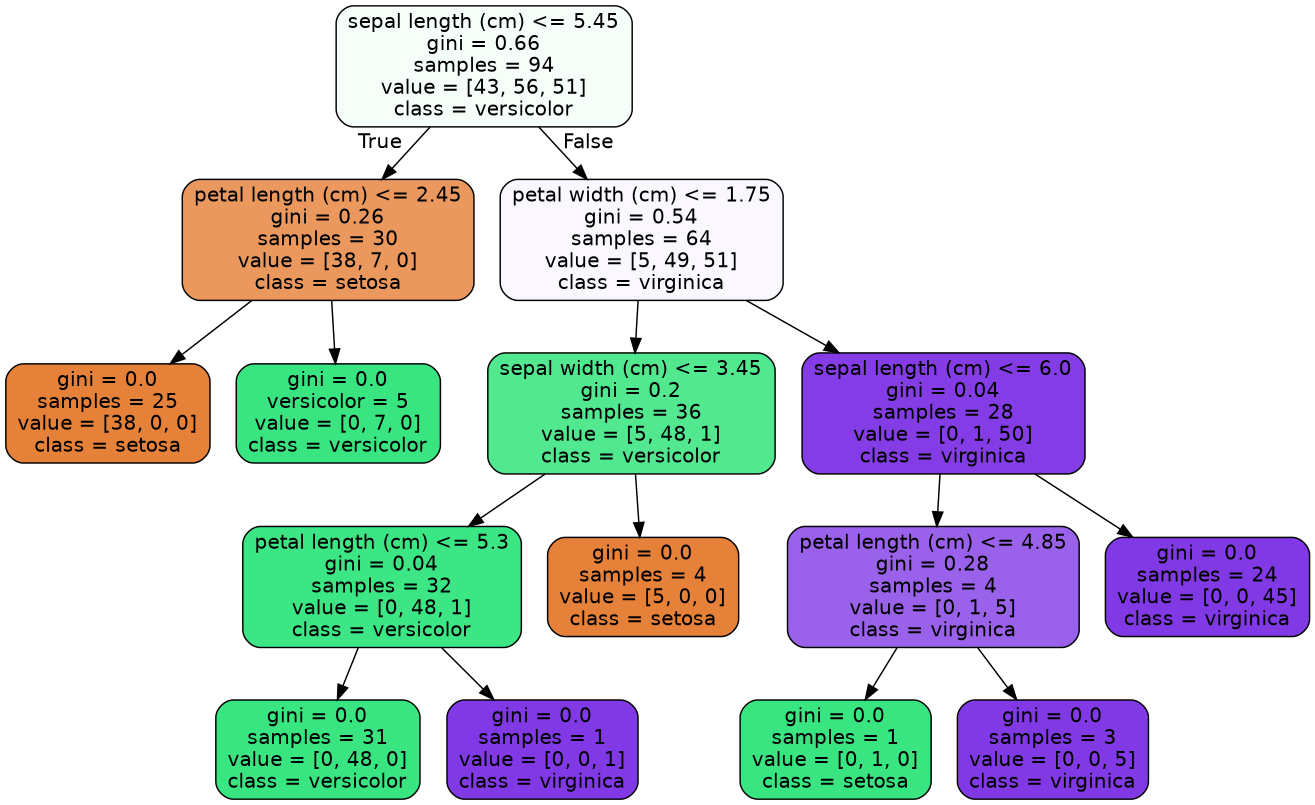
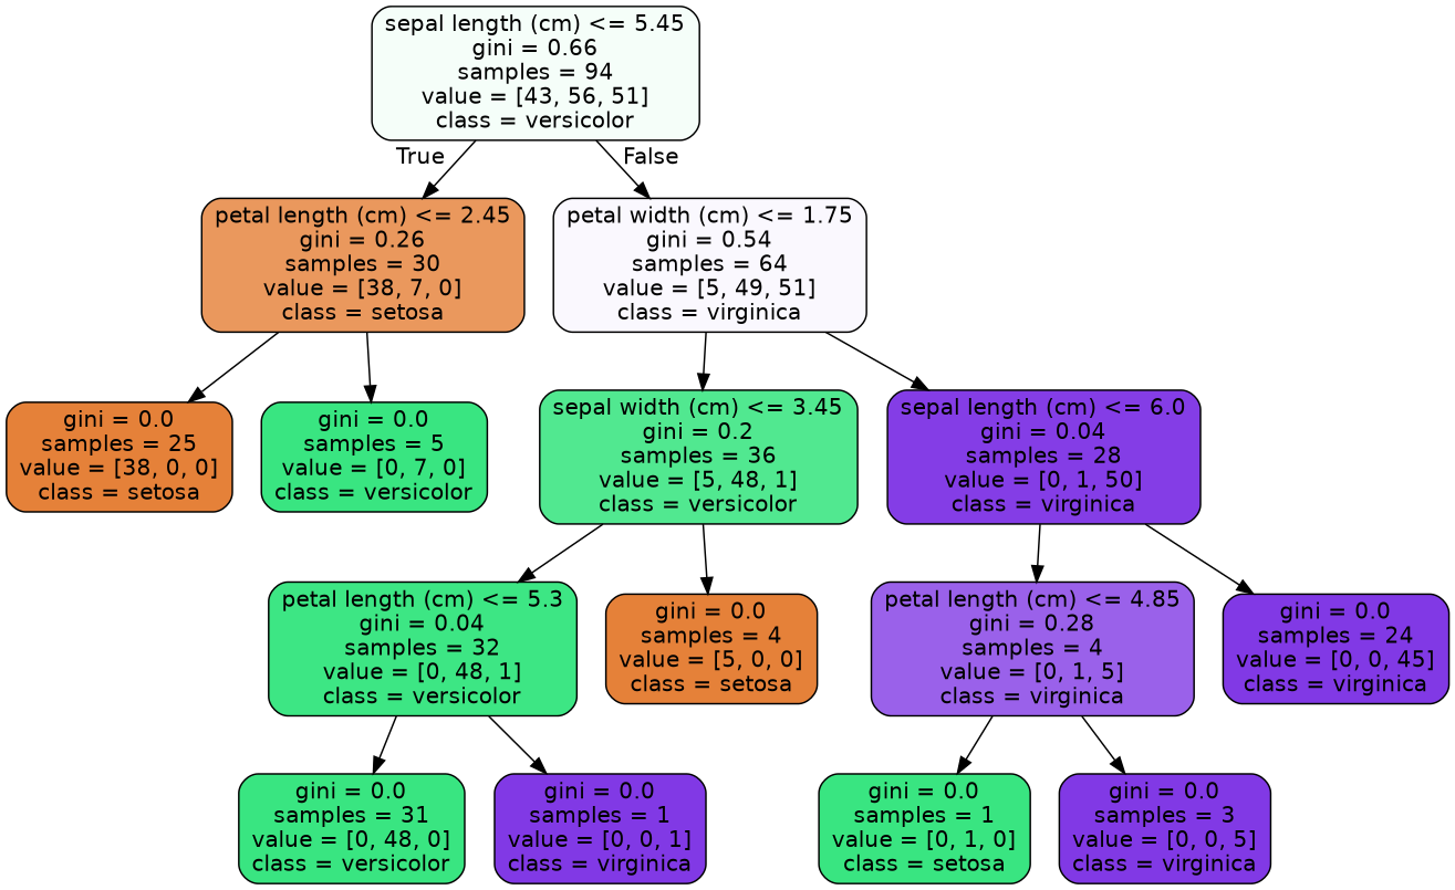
  digraph {
    node [color=black fillcolor="#39e581" fontname=helvetica shape=box style="filled, rounded"]
    edge [fontname=helvetica]
    n1 [fillcolor="#f5fef9" label="sepal length (cm) <= 5.45\ngini = 0.66\nsamples = 94\nvalue = [43, 56, 51]\nclass = versicolor"]
    n2 [fillcolor="#ea985d" label="petal length (cm) <= 2.45\ngini = 0.26\nsamples = 30\nvalue = [38, 7, 0]\nclass = setosa"]
    n3 [fillcolor="#faf8fe" label="petal width (cm) <= 1.75\ngini = 0.54\nsamples = 64\nvalue = [5, 49, 51]\nclass = virginica"]
    n4 [fillcolor="#e58139" label="gini = 0.0\nsamples = 25\nvalue = [38, 0, 0]\nclass = setosa"]
-   n5 [label="gini = 0.0\nversicolor = 5\nvalue = [0, 7, 0]\nclass = versicolor"]
+   n5 [label="gini = 0.0\nsamples = 5\nvalue = [0, 7, 0]\nclass = versicolor"]
    n6 [fillcolor="#51e890" label="sepal width (cm) <= 3.45\ngini = 0.2\nsamples = 36\nvalue = [5, 48, 1]\nclass = versicolor"]
    n7 [fillcolor="#843de6" label="sepal length (cm) <= 6.0\ngini = 0.04\nsamples = 28\nvalue = [0, 1, 50]\nclass = virginica"]
    n8 [fillcolor="#3de684" label="petal length (cm) <= 5.3\ngini = 0.04\nsamples = 32\nvalue = [0, 48, 1]\nclass = versicolor"]
    n9 [fillcolor="#e58139" label="gini = 0.0\nsamples = 4\nvalue = [5, 0, 0]\nclass = setosa"]
    n10 [fillcolor="#9a61ea" label="petal length (cm) <= 4.85\ngini = 0.28\nsamples = 4\nvalue = [0, 1, 5]\nclass = virginica"]
    n11 [fillcolor="#8139e5" label="gini = 0.0\nsamples = 24\nvalue = [0, 0, 45]\nclass = virginica"]
    n12 [label="gini = 0.0\nsamples = 31\nvalue = [0, 48, 0]\nclass = versicolor"]
    n13 [fillcolor="#8139e5" label="gini = 0.0\nsamples = 1\nvalue = [0, 0, 1]\nclass = virginica"]
    n14 [label="gini = 0.0\nsamples = 1\nvalue = [0, 1, 0]\nclass = setosa"]
    n15 [fillcolor="#8139e5" label="gini = 0.0\nsamples = 3\nvalue = [0, 0, 5]\nclass = virginica"]
    n1 -> n2 [headlabel=True labelangle=45 labeldistance=2.5]
    n1 -> n3 [headlabel=False labelangle=-45 labeldistance=2.5]
    n2 -> n4
    n2 -> n5
    n3 -> n6
    n3 -> n7
    n6 -> n8
    n6 -> n9
    n7 -> n10
    n7 -> n11
    n8 -> n12
    n8 -> n13
    n10 -> n14
    n10 -> n15
  }
